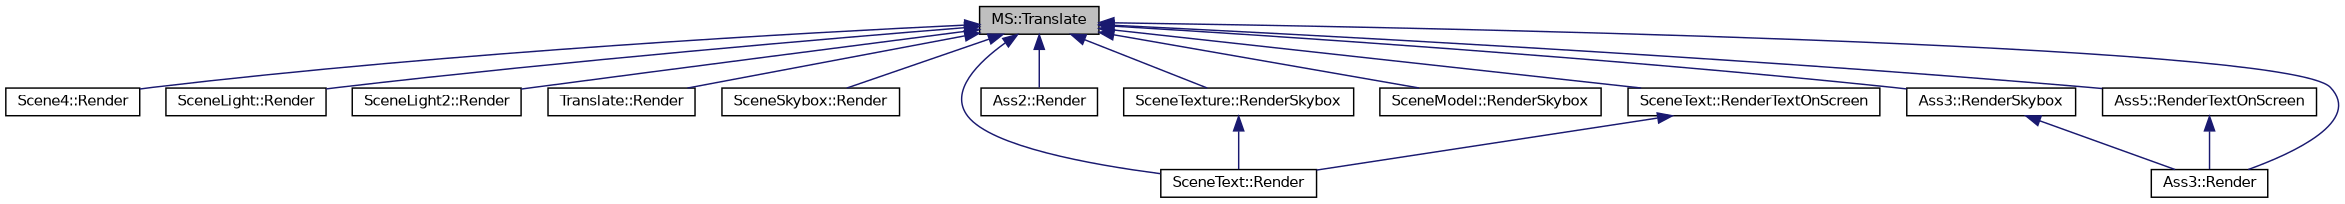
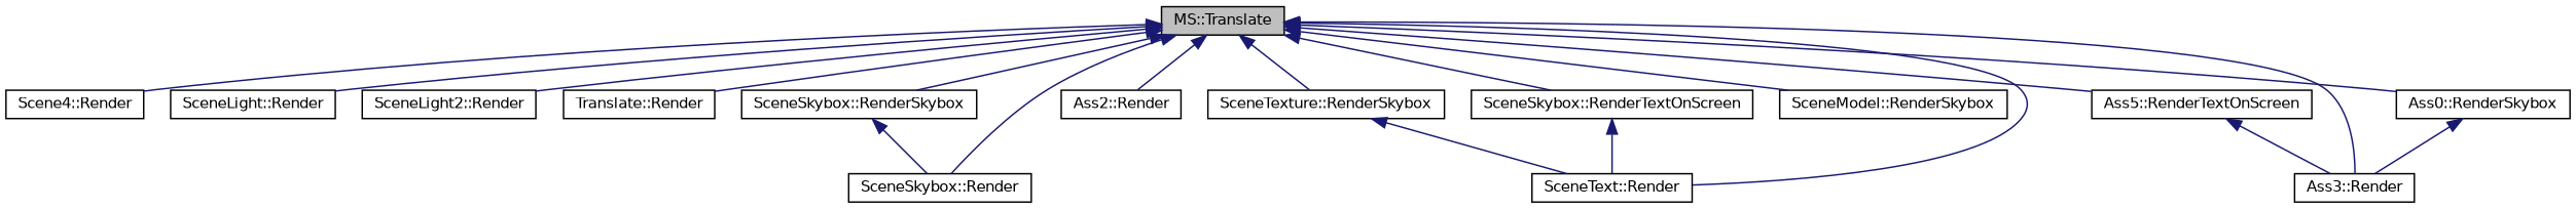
  digraph {
    rankdir=TB
    node [color=black fontname=Helvetica fontsize=10 shape=record]
    edge [color=midnightblue dir=back fontname=Helvetica fontsize=10 labelfontname=Helvetica labelfontsize=10 style=solid]
    n1 [fillcolor=grey75 fontcolor=black height=0.2 label="MS::Translate" style=filled width=0.4]
    n2 [height=0.2 label="Scene4::Render" width=0.4]
    n3 [height=0.2 label="SceneLight::Render" width=0.4]
    n4 [height=0.2 label="SceneLight2::Render" width=0.4]
    n5 [height=0.2 label="Translate::Render" width=0.4]
    n6 [height=0.2 label="SceneSkybox::Render" width=0.4]
    n7 [height=0.2 label="SceneText::Render" width=0.4]
    n8 [height=0.2 label="Ass2::Render" width=0.4]
    n9 [height=0.2 label="Ass3::Render" width=0.4]
+   n10 [height=0.2 label="SceneSkybox::RenderSkybox" width=0.4]
    n11 [height=0.2 label="SceneModel::RenderSkybox" width=0.4]
    n12 [height=0.2 label="SceneTexture::RenderSkybox" width=0.4]
-   n13 [height=0.2 label="Ass3::RenderSkybox" width=0.4]
-   n14 [height=0.2 label="SceneText::RenderTextOnScreen" width=0.4]
+   n13 [height=0.2 label="Ass0::RenderSkybox" width=0.4]
+   n14 [height=0.2 label="SceneSkybox::RenderTextOnScreen" width=0.4]
    n15 [height=0.2 label="Ass5::RenderTextOnScreen" width=0.4]
    n1 -> n2
    n1 -> n3
    n1 -> n4
    n1 -> n5
    n1 -> n6
    n1 -> n7
    n1 -> n8
    n1 -> n9
+   n1 -> n10
    n1 -> n11
    n1 -> n12
    n1 -> n13
    n1 -> n14
    n1 -> n15
+   n10 -> n6
    n12 -> n7
    n13 -> n9
    n14 -> n7
    n15 -> n9
  }
